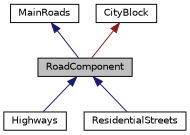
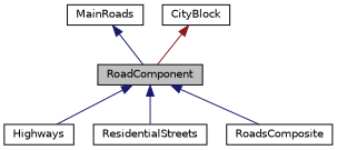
  digraph {
    node [color=black fillcolor=white fontname=Helvetica fontsize=10 shape=record style=filled]
    edge [color=midnightblue dir=back fontname=Helvetica fontsize=10 labelfontname=Helvetica labelfontsize=10 style=solid]
    n1 [fillcolor=grey75 fontcolor=black height=0.2 label=RoadComponent width=0.4]
    n2 [height=0.2 label=Highways width=0.4]
    n3 [height=0.2 label=ResidentialStreets width=0.4]
+   n4 [height=0.2 label=RoadsComposite width=0.4]
    n5 [height=0.2 label=MainRoads width=0.4]
    n6 [height=0.2 label=CityBlock width=0.4]
    n1 -> n2
    n1 -> n3
+   n1 -> n4
    n5 -> n1
    n6 -> n1 [color=firebrick4]
  }
